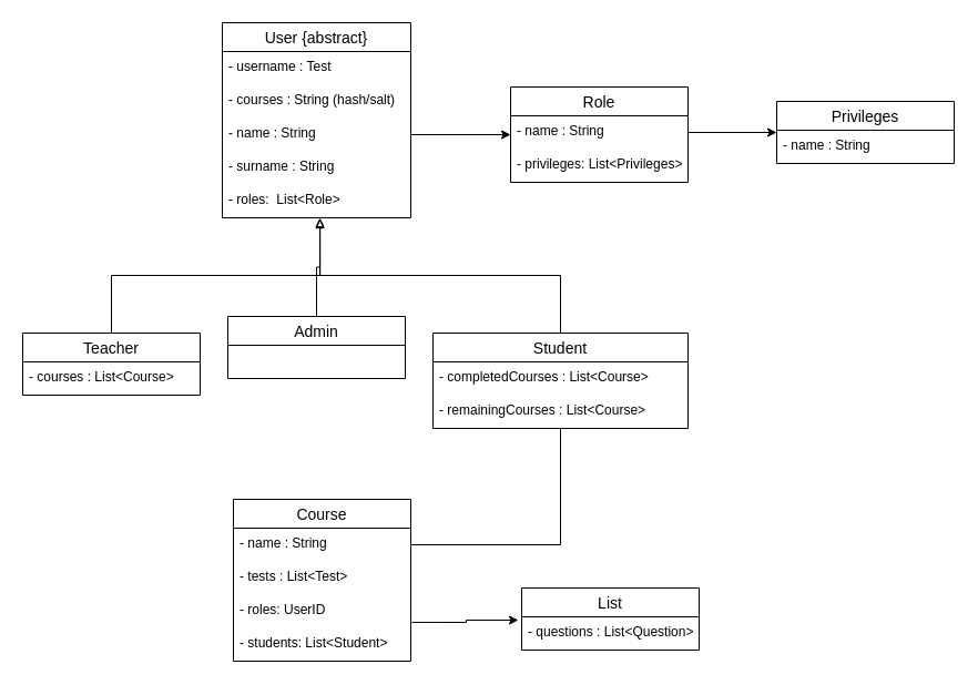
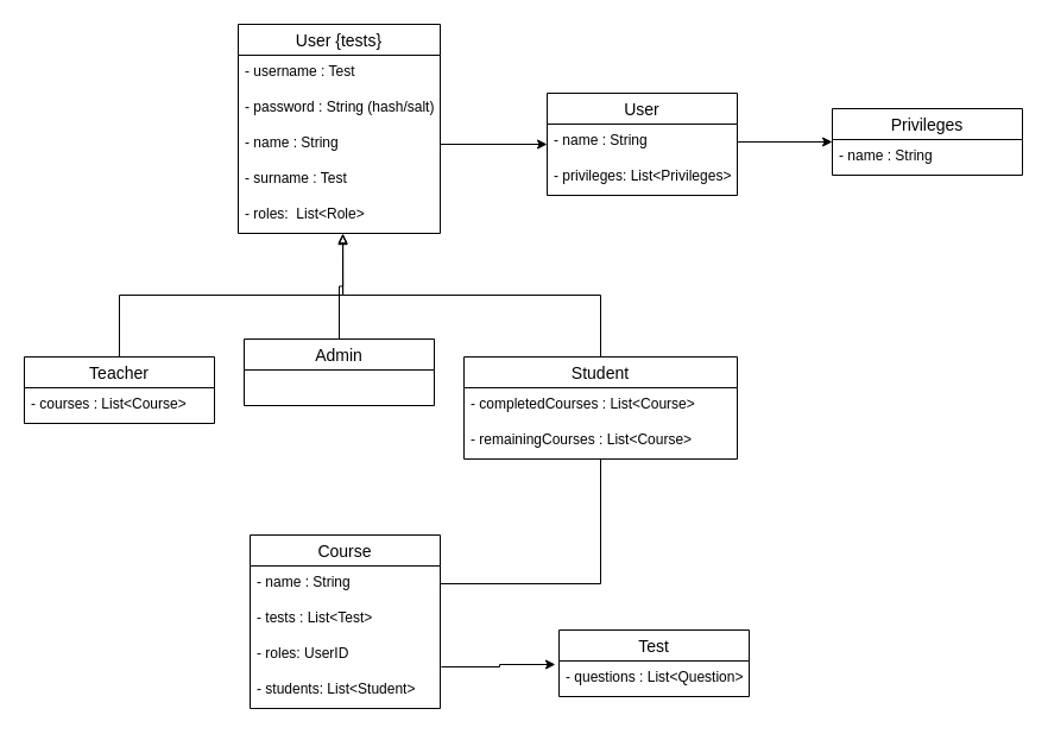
  <mxCell id="0" />
  <mxCell id="1" parent="0" />
- <mxCell id="2" value="User {abstract}" style="swimlane;fontStyle=0;childLayout=stackLayout;horizontal=1;startSize=26;horizontalStack=0;resizeParent=1;resizeParentMax=0;resizeLast=0;collapsible=1;marginBottom=0;align=center;fontSize=14;" vertex="1" parent="1"><mxGeometry x="200" y="20" width="170" height="176" as="geometry" /></mxCell>
+ <mxCell id="2" value="User {tests}" style="swimlane;fontStyle=0;childLayout=stackLayout;horizontal=1;startSize=26;horizontalStack=0;resizeParent=1;resizeParentMax=0;resizeLast=0;collapsible=1;marginBottom=0;align=center;fontSize=14;" vertex="1" parent="1"><mxGeometry x="200" y="20" width="170" height="176" as="geometry" /></mxCell>
  <mxCell id="3" value="- username : Test" style="text;strokeColor=none;fillColor=none;spacingLeft=4;spacingRight=4;overflow=hidden;rotatable=0;points=[[0,0.5],[1,0.5]];portConstraint=eastwest;fontSize=12;" vertex="1" parent="2"><mxGeometry y="26" width="170" height="30" as="geometry" /></mxCell>
- <mxCell id="4" value="- courses : String (hash/salt)" style="text;strokeColor=none;fillColor=none;spacingLeft=4;spacingRight=4;overflow=hidden;rotatable=0;points=[[0,0.5],[1,0.5]];portConstraint=eastwest;fontSize=12;" vertex="1" parent="2"><mxGeometry y="56" width="170" height="30" as="geometry" /></mxCell>
+ <mxCell id="4" value="- password : String (hash/salt)" style="text;strokeColor=none;fillColor=none;spacingLeft=4;spacingRight=4;overflow=hidden;rotatable=0;points=[[0,0.5],[1,0.5]];portConstraint=eastwest;fontSize=12;" vertex="1" parent="2"><mxGeometry y="56" width="170" height="30" as="geometry" /></mxCell>
  <mxCell id="5" value="- name : String" style="text;strokeColor=none;fillColor=none;spacingLeft=4;spacingRight=4;overflow=hidden;rotatable=0;points=[[0,0.5],[1,0.5]];portConstraint=eastwest;fontSize=12;" vertex="1" parent="2"><mxGeometry y="86" width="170" height="30" as="geometry" /></mxCell>
- <mxCell id="6" value="- surname : String" style="text;strokeColor=none;fillColor=none;spacingLeft=4;spacingRight=4;overflow=hidden;rotatable=0;points=[[0,0.5],[1,0.5]];portConstraint=eastwest;fontSize=12;" vertex="1" parent="2"><mxGeometry y="116" width="170" height="30" as="geometry" /></mxCell>
+ <mxCell id="6" value="- surname : Test" style="text;strokeColor=none;fillColor=none;spacingLeft=4;spacingRight=4;overflow=hidden;rotatable=0;points=[[0,0.5],[1,0.5]];portConstraint=eastwest;fontSize=12;" vertex="1" parent="2"><mxGeometry y="116" width="170" height="30" as="geometry" /></mxCell>
  <mxCell id="7" value="- roles:  List&lt;Role&gt; " style="text;strokeColor=none;fillColor=none;spacingLeft=4;spacingRight=4;overflow=hidden;rotatable=0;points=[[0,0.5],[1,0.5]];portConstraint=eastwest;fontSize=12;" vertex="1" parent="2"><mxGeometry y="146" width="170" height="30" as="geometry" /></mxCell>
- <mxCell id="8" value="Role" style="swimlane;fontStyle=0;childLayout=stackLayout;horizontal=1;startSize=26;horizontalStack=0;resizeParent=1;resizeParentMax=0;resizeLast=0;collapsible=1;marginBottom=0;align=center;fontSize=14;" vertex="1" parent="1"><mxGeometry x="460" y="78" width="160" height="86" as="geometry" /></mxCell>
+ <mxCell id="8" value="User" style="swimlane;fontStyle=0;childLayout=stackLayout;horizontal=1;startSize=26;horizontalStack=0;resizeParent=1;resizeParentMax=0;resizeLast=0;collapsible=1;marginBottom=0;align=center;fontSize=14;" vertex="1" parent="1"><mxGeometry x="460" y="78" width="160" height="86" as="geometry" /></mxCell>
  <mxCell id="9" value="- name : String" style="text;strokeColor=none;fillColor=none;spacingLeft=4;spacingRight=4;overflow=hidden;rotatable=0;points=[[0,0.5],[1,0.5]];portConstraint=eastwest;fontSize=12;" vertex="1" parent="8"><mxGeometry y="26" width="160" height="30" as="geometry" /></mxCell>
  <mxCell id="10" value="- privileges: List&lt;Privileges&gt;" style="text;strokeColor=none;fillColor=none;spacingLeft=4;spacingRight=4;overflow=hidden;rotatable=0;points=[[0,0.5],[1,0.5]];portConstraint=eastwest;fontSize=12;" vertex="1" parent="8"><mxGeometry y="56" width="160" height="30" as="geometry" /></mxCell>
  <mxCell id="11" style="edgeStyle=orthogonalEdgeStyle;rounded=0;orthogonalLoop=1;jettySize=auto;html=1;entryX=0;entryY=0.5;entryDx=0;entryDy=0;" edge="1" parent="1" source="5" target="8"><mxGeometry relative="1" as="geometry" /></mxCell>
  <mxCell id="12" value="Privileges" style="swimlane;fontStyle=0;childLayout=stackLayout;horizontal=1;startSize=26;horizontalStack=0;resizeParent=1;resizeParentMax=0;resizeLast=0;collapsible=1;marginBottom=0;align=center;fontSize=14;" vertex="1" parent="1"><mxGeometry x="700" y="91" width="160" height="56" as="geometry" /></mxCell>
  <mxCell id="13" value="- name : String" style="text;strokeColor=none;fillColor=none;spacingLeft=4;spacingRight=4;overflow=hidden;rotatable=0;points=[[0,0.5],[1,0.5]];portConstraint=eastwest;fontSize=12;" vertex="1" parent="12"><mxGeometry y="26" width="160" height="30" as="geometry" /></mxCell>
  <mxCell id="14" style="edgeStyle=orthogonalEdgeStyle;rounded=0;orthogonalLoop=1;jettySize=auto;html=1;entryX=0;entryY=0.5;entryDx=0;entryDy=0;" edge="1" parent="1" source="9" target="12"><mxGeometry relative="1" as="geometry" /></mxCell>
  <mxCell id="15" style="edgeStyle=orthogonalEdgeStyle;rounded=0;orthogonalLoop=1;jettySize=auto;html=1;entryX=-0.019;entryY=0.1;entryDx=0;entryDy=0;entryPerimeter=0;exitX=1.006;exitY=-0.167;exitDx=0;exitDy=0;exitPerimeter=0;" edge="1" parent="1" source="20" target="22"><mxGeometry relative="1" as="geometry" /></mxCell>
  <mxCell id="16" value="Course" style="swimlane;fontStyle=0;childLayout=stackLayout;horizontal=1;startSize=26;horizontalStack=0;resizeParent=1;resizeParentMax=0;resizeLast=0;collapsible=1;marginBottom=0;align=center;fontSize=14;" vertex="1" parent="1"><mxGeometry x="210" y="450" width="160" height="146" as="geometry" /></mxCell>
  <mxCell id="17" value="- name : String" style="text;strokeColor=none;fillColor=none;spacingLeft=4;spacingRight=4;overflow=hidden;rotatable=0;points=[[0,0.5],[1,0.5]];portConstraint=eastwest;fontSize=12;" vertex="1" parent="16"><mxGeometry y="26" width="160" height="30" as="geometry" /></mxCell>
  <mxCell id="18" value="- tests : List&lt;Test&gt;" style="text;strokeColor=none;fillColor=none;spacingLeft=4;spacingRight=4;overflow=hidden;rotatable=0;points=[[0,0.5],[1,0.5]];portConstraint=eastwest;fontSize=12;" vertex="1" parent="16"><mxGeometry y="56" width="160" height="30" as="geometry" /></mxCell>
  <mxCell id="19" value="- roles: UserID" style="text;strokeColor=none;fillColor=none;spacingLeft=4;spacingRight=4;overflow=hidden;rotatable=0;points=[[0,0.5],[1,0.5]];portConstraint=eastwest;fontSize=12;" vertex="1" parent="16"><mxGeometry y="86" width="160" height="30" as="geometry" /></mxCell>
  <mxCell id="20" value="- students: List&lt;Student&gt;" style="text;strokeColor=none;fillColor=none;spacingLeft=4;spacingRight=4;overflow=hidden;rotatable=0;points=[[0,0.5],[1,0.5]];portConstraint=eastwest;fontSize=12;" vertex="1" parent="16"><mxGeometry y="116" width="160" height="30" as="geometry" /></mxCell>
- <mxCell id="21" value="List" style="swimlane;fontStyle=0;childLayout=stackLayout;horizontal=1;startSize=26;horizontalStack=0;resizeParent=1;resizeParentMax=0;resizeLast=0;collapsible=1;marginBottom=0;align=center;fontSize=14;" vertex="1" parent="1"><mxGeometry x="470" y="530" width="160" height="56" as="geometry" /></mxCell>
+ <mxCell id="21" value="Test" style="swimlane;fontStyle=0;childLayout=stackLayout;horizontal=1;startSize=26;horizontalStack=0;resizeParent=1;resizeParentMax=0;resizeLast=0;collapsible=1;marginBottom=0;align=center;fontSize=14;" vertex="1" parent="1"><mxGeometry x="470" y="530" width="160" height="56" as="geometry" /></mxCell>
  <mxCell id="22" value="- questions : List&lt;Question&gt;" style="text;strokeColor=none;fillColor=none;spacingLeft=4;spacingRight=4;overflow=hidden;rotatable=0;points=[[0,0.5],[1,0.5]];portConstraint=eastwest;fontSize=12;" vertex="1" parent="21"><mxGeometry y="26" width="160" height="30" as="geometry" /></mxCell>
  <mxCell id="23" style="edgeStyle=orthogonalEdgeStyle;rounded=0;orthogonalLoop=1;jettySize=auto;html=1;entryX=0.518;entryY=1.033;entryDx=0;entryDy=0;entryPerimeter=0;endArrow=block;endFill=0;" edge="1" parent="1" source="24" target="7"><mxGeometry relative="1" as="geometry" /></mxCell>
  <mxCell id="24" value="Teacher" style="swimlane;fontStyle=0;childLayout=stackLayout;horizontal=1;startSize=26;horizontalStack=0;resizeParent=1;resizeParentMax=0;resizeLast=0;collapsible=1;marginBottom=0;align=center;fontSize=14;" vertex="1" parent="1"><mxGeometry x="20" y="300" width="160" height="56" as="geometry" /></mxCell>
  <mxCell id="25" value="- courses : List&lt;Course&gt;" style="text;strokeColor=none;fillColor=none;spacingLeft=4;spacingRight=4;overflow=hidden;rotatable=0;points=[[0,0.5],[1,0.5]];portConstraint=eastwest;fontSize=12;" vertex="1" parent="24"><mxGeometry y="26" width="160" height="30" as="geometry" /></mxCell>
  <mxCell id="26" style="edgeStyle=orthogonalEdgeStyle;rounded=0;orthogonalLoop=1;jettySize=auto;html=1;entryX=0.518;entryY=1;entryDx=0;entryDy=0;entryPerimeter=0;endArrow=block;endFill=0;" edge="1" parent="1" source="27" target="7"><mxGeometry relative="1" as="geometry" /></mxCell>
  <mxCell id="27" value="Admin" style="swimlane;fontStyle=0;childLayout=stackLayout;horizontal=1;startSize=26;horizontalStack=0;resizeParent=1;resizeParentMax=0;resizeLast=0;collapsible=1;marginBottom=0;align=center;fontSize=14;" vertex="1" parent="1"><mxGeometry x="205" y="285" width="160" height="56" as="geometry" /></mxCell>
  <mxCell id="28" style="edgeStyle=orthogonalEdgeStyle;rounded=0;orthogonalLoop=1;jettySize=auto;html=1;entryX=0.518;entryY=1.033;entryDx=0;entryDy=0;entryPerimeter=0;endArrow=block;endFill=0;" edge="1" parent="1" source="30" target="7"><mxGeometry relative="1" as="geometry" /></mxCell>
  <mxCell id="29" style="edgeStyle=orthogonalEdgeStyle;rounded=0;orthogonalLoop=1;jettySize=auto;html=1;entryX=1;entryY=0.5;entryDx=0;entryDy=0;endArrow=none;endFill=0;" edge="1" parent="1" source="30" target="17"><mxGeometry relative="1" as="geometry" /></mxCell>
  <mxCell id="30" value="Student" style="swimlane;fontStyle=0;childLayout=stackLayout;horizontal=1;startSize=26;horizontalStack=0;resizeParent=1;resizeParentMax=0;resizeLast=0;collapsible=1;marginBottom=0;align=center;fontSize=14;" vertex="1" parent="1"><mxGeometry x="390" y="300" width="230" height="86" as="geometry" /></mxCell>
  <mxCell id="31" value="- completedCourses : List&lt;Course&gt;" style="text;strokeColor=none;fillColor=none;spacingLeft=4;spacingRight=4;overflow=hidden;rotatable=0;points=[[0,0.5],[1,0.5]];portConstraint=eastwest;fontSize=12;" vertex="1" parent="30"><mxGeometry y="26" width="230" height="30" as="geometry" /></mxCell>
  <mxCell id="32" value="- remainingCourses : List&lt;Course&gt;" style="text;strokeColor=none;fillColor=none;spacingLeft=4;spacingRight=4;overflow=hidden;rotatable=0;points=[[0,0.5],[1,0.5]];portConstraint=eastwest;fontSize=12;" vertex="1" parent="30"><mxGeometry y="56" width="230" height="30" as="geometry" /></mxCell>
